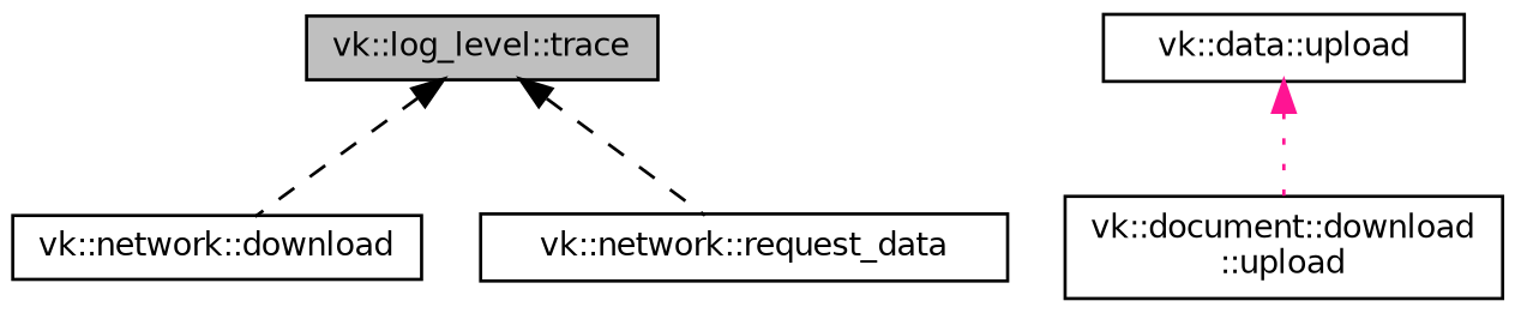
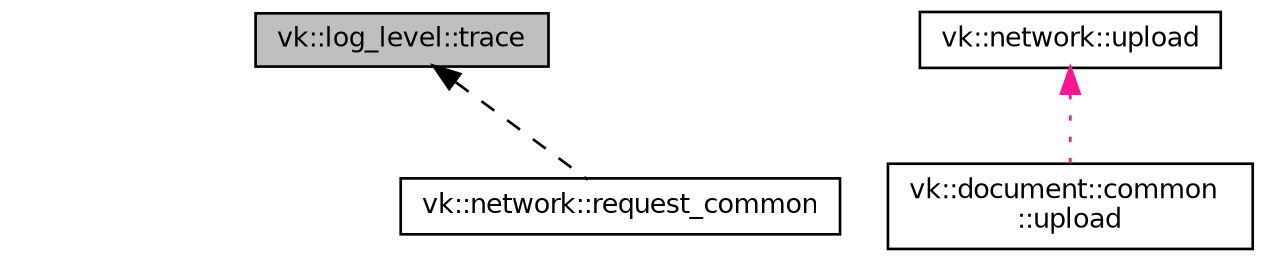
  digraph {
    rankdir=TB
    node [color=black fillcolor=white fontname=Helvetica fontsize=10 shape=record style=filled]
    edge [color=black dir=back fontname=Helvetica fontsize=10 labelfontname=Helvetica labelfontsize=10 style=dashed]
    n1 [fillcolor=grey75 fontcolor=black height=0.2 label="vk::log_level::trace" width=0.4]
-   n2 [height=0.2 label="vk::network::download" width=0.4]
-   n3 [height=0.2 label="vk::network::request_data" width=0.4]
-   n4 [height=0.2 label="vk::data::upload" width=0.4]
-   n5 [height=0.2 label="vk::document::download\l::upload" width=0.4]
-   n1 -> n2
+   n3 [height=0.2 label="vk::network::request_common" width=0.4]
+   n4 [height=0.2 label="vk::network::upload" width=0.4]
+   n5 [height=0.2 label="vk::document::common\l::upload" width=0.4]
    n1 -> n3
    n4 -> n5 [color=deeppink style=dotted]
  }
